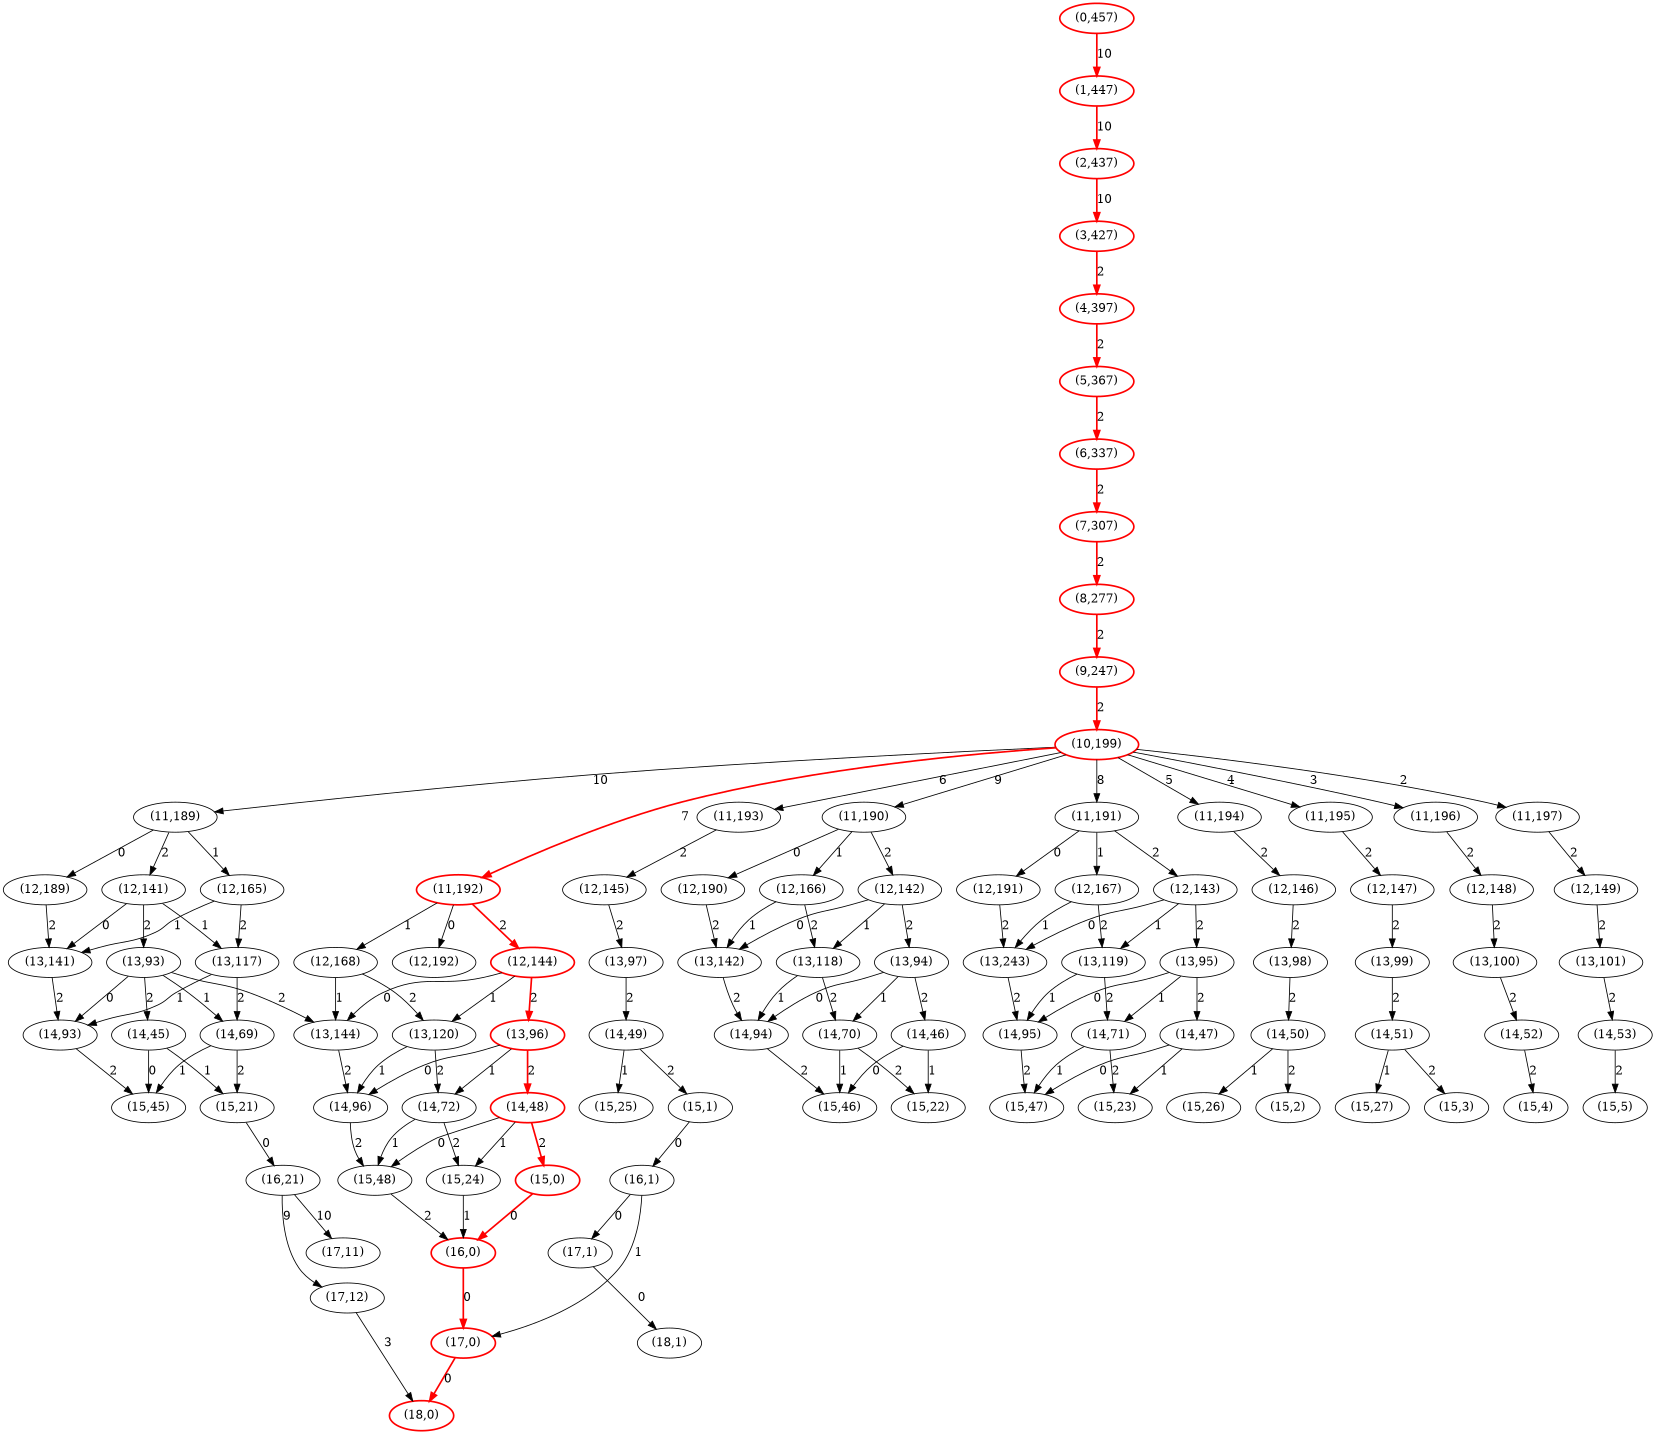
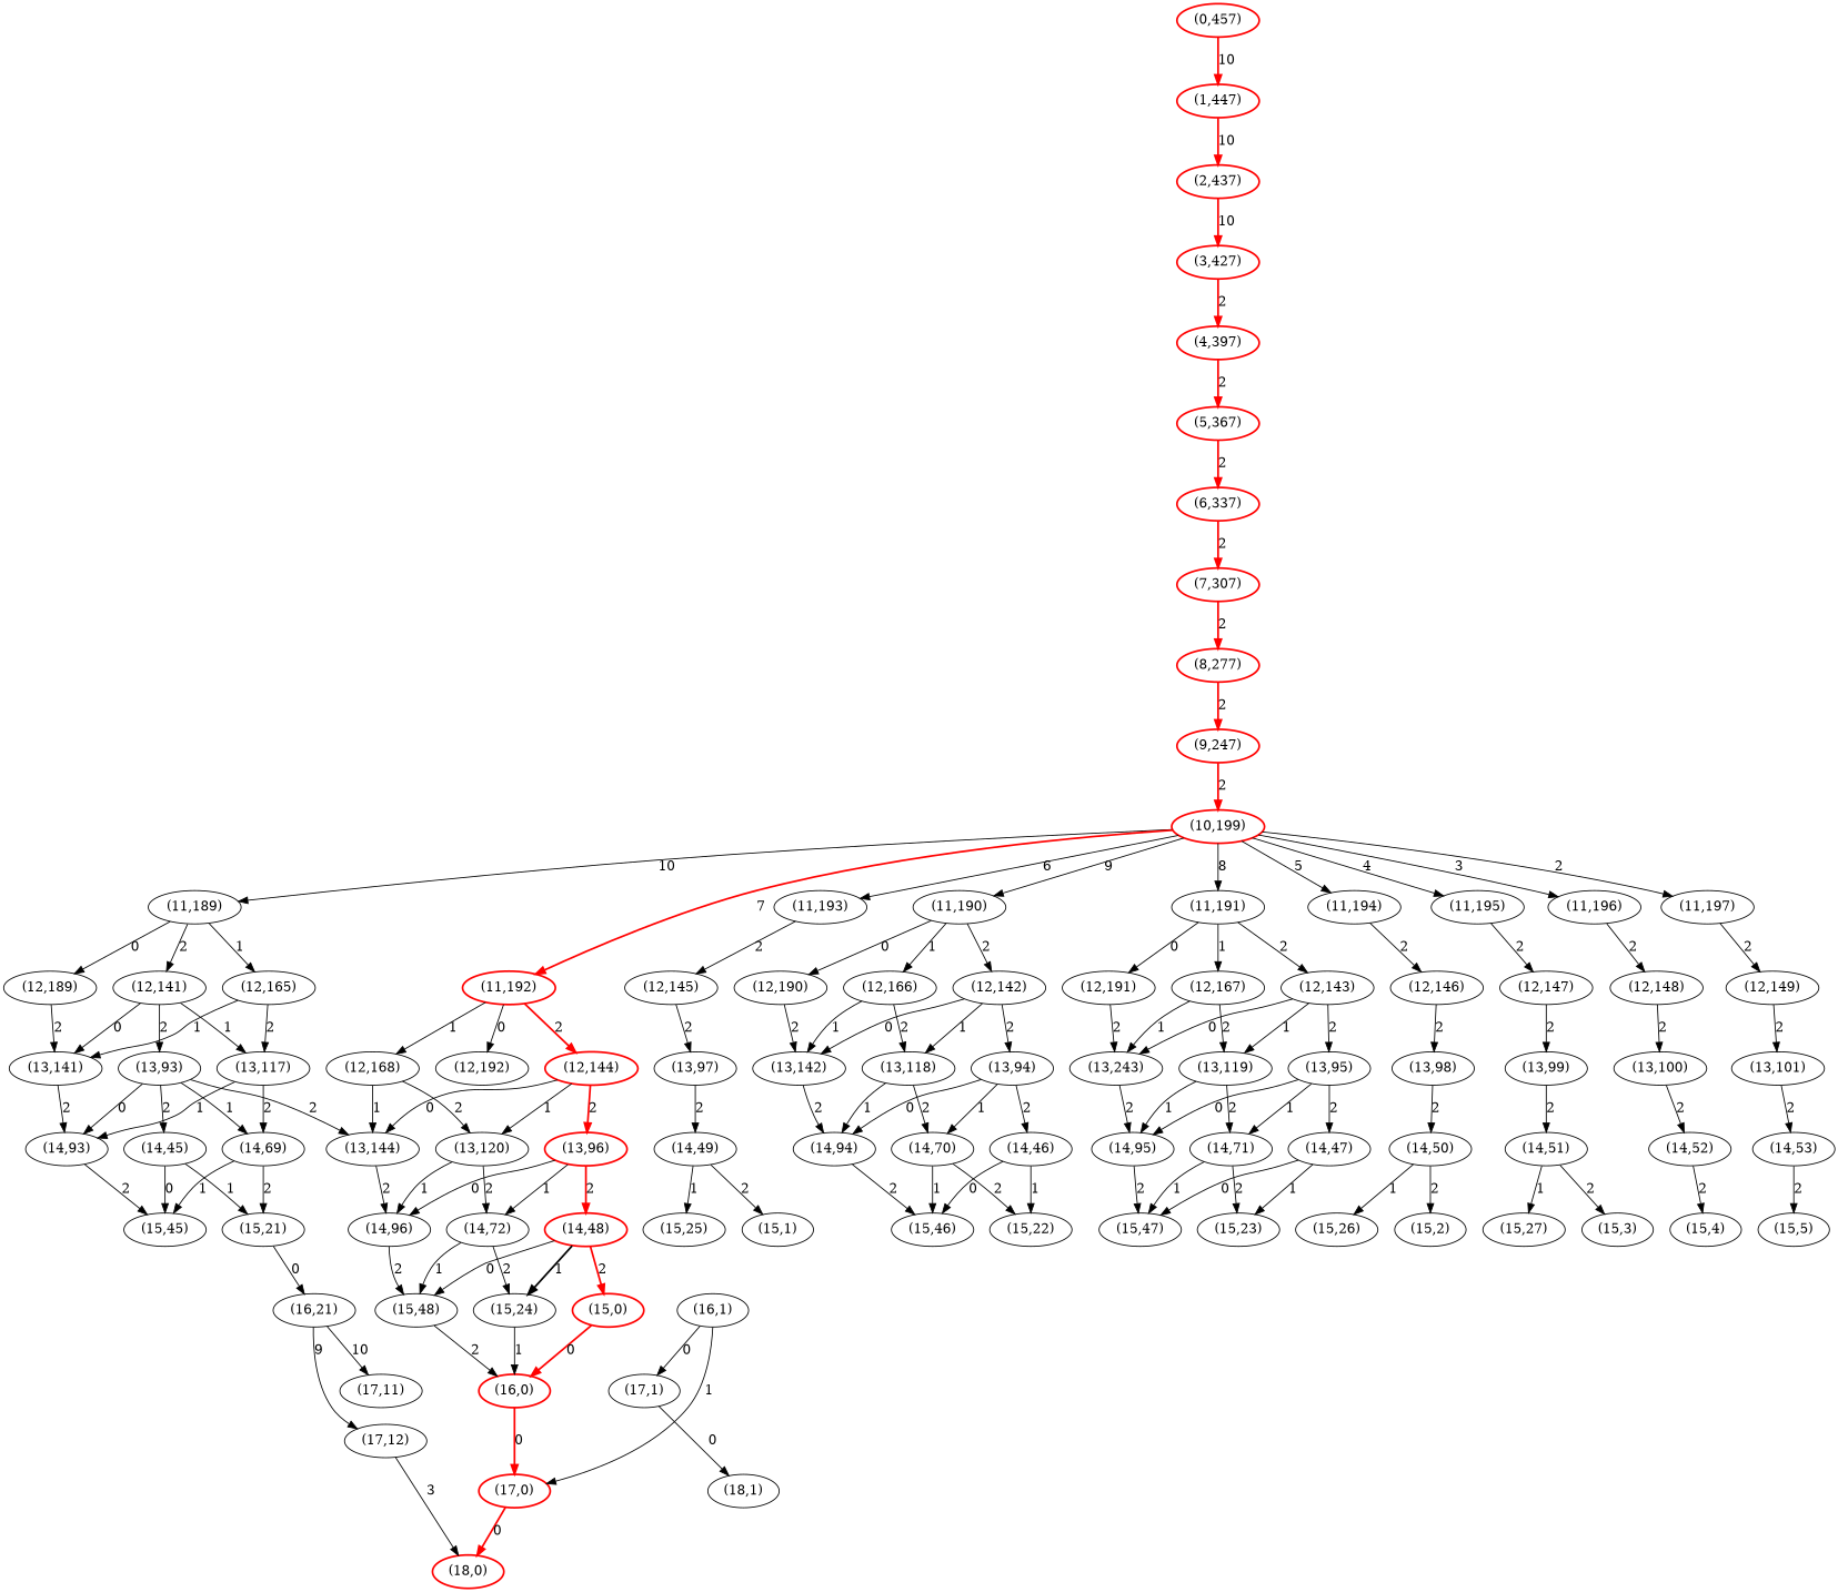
  strict digraph {
    node [style=solid]
    edge [style=solid]
    n1 [label="(16,21)"]
    n2 [label="(17,11)"]
    n3 [label="(17,12)"]
    n4 [color=red label="(18,0)" style=bold]
    n5 [label="(15,21)"]
    n6 [label="(14,45)"]
    n7 [label="(15,45)"]
    n8 [label="(13,93)"]
    n9 [label="(14,69)"]
    n10 [label="(14,93)"]
    n11 [label="(13,144)"]
    n12 [label="(12,141)"]
    n13 [label="(13,117)"]
    n14 [label="(13,141)"]
    n15 [label="(11,189)"]
    n16 [label="(12,165)"]
    n17 [label="(12,189)"]
    n18 [color=red label="(10,199)" style=bold]
    n19 [label="(11,190)"]
    n20 [label="(11,191)"]
    n21 [color=red label="(11,192)" style=bold]
    n22 [label="(11,193)"]
    n23 [label="(11,194)"]
    n24 [label="(11,195)"]
    n25 [label="(11,196)"]
    n26 [label="(11,197)"]
    n27 [label="(12,142)"]
    n28 [label="(12,166)"]
    n29 [label="(12,190)"]
    n30 [label="(12,143)"]
    n31 [label="(12,167)"]
    n32 [label="(12,191)"]
    n33 [color=red label="(12,144)" style=bold]
    n34 [label="(12,168)"]
    n35 [label="(12,192)"]
    n36 [label="(12,145)"]
    n37 [label="(12,146)"]
    n38 [label="(12,147)"]
    n39 [label="(12,148)"]
    n40 [label="(12,149)"]
    n41 [label="(14,46)"]
    n42 [label="(15,22)"]
    n43 [label="(15,46)"]
    n44 [label="(13,94)"]
    n45 [label="(14,70)"]
    n46 [label="(14,94)"]
    n47 [label="(13,118)"]
    n48 [label="(13,142)"]
    n49 [label="(14,47)"]
    n50 [label="(15,23)"]
    n51 [label="(15,47)"]
    n52 [label="(13,95)"]
    n53 [label="(14,71)"]
    n54 [label="(14,95)"]
    n55 [label="(13,119)"]
    n56 [label="(13,243)"]
    n57 [color=red label="(17,0)" style=bold]
    n58 [color=red label="(16,0)" style=bold]
    n59 [color=red label="(15,0)" style=bold]
    n60 [color=red label="(14,48)" style=bold]
    n61 [label="(15,24)"]
    n62 [label="(15,48)"]
    n63 [color=red label="(13,96)" style=bold]
    n64 [label="(14,72)"]
    n65 [label="(14,96)"]
    n66 [label="(13,120)"]
    n67 [label="(16,1)"]
    n68 [label="(17,1)"]
    n69 [label="(18,1)"]
    n70 [label="(15,1)"]
    n71 [label="(14,49)"]
    n72 [label="(15,25)"]
    n73 [label="(13,97)"]
    n74 [label="(14,50)"]
    n75 [label="(15,2)"]
    n76 [label="(15,26)"]
    n77 [label="(13,98)"]
    n78 [label="(14,51)"]
    n79 [label="(15,3)"]
    n80 [label="(15,27)"]
    n81 [label="(13,99)"]
    n82 [label="(14,52)"]
    n83 [label="(15,4)"]
    n84 [label="(13,100)"]
    n85 [label="(14,53)"]
    n86 [label="(15,5)"]
    n87 [label="(13,101)"]
    n88 [color=red label="(9,247)" style=bold]
    n89 [color=red label="(8,277)" style=bold]
    n90 [color=red label="(7,307)" style=bold]
    n91 [color=red label="(6,337)" style=bold]
    n92 [color=red label="(5,367)" style=bold]
    n93 [color=red label="(4,397)" style=bold]
    n94 [color=red label="(3,427)" style=bold]
    n95 [color=red label="(2,437)" style=bold]
    n96 [color=red label="(1,447)" style=bold]
    n97 [color=red label="(0,457)" style=bold]
    n1 -> n2 [label=10]
    n1 -> n3 [label=9]
    n3 -> n4 [label=3]
    n5 -> n1 [label=0]
    n6 -> n5 [label=1]
    n6 -> n7 [label=0]
    n8 -> n6 [label=2]
    n8 -> n9 [label=1]
    n8 -> n10 [label=0]
    n8 -> n11 [label=2]
    n9 -> n5 [label=2]
    n9 -> n7 [label=1]
    n10 -> n7 [label=2]
    n11 -> n65 [label=2]
    n12 -> n8 [label=2]
    n12 -> n13 [label=1]
    n12 -> n14 [label=0]
    n13 -> n9 [label=2]
    n13 -> n10 [label=1]
    n14 -> n10 [label=2]
    n15 -> n12 [label=2]
    n15 -> n16 [label=1]
    n15 -> n17 [label=0]
    n16 -> n13 [label=2]
    n16 -> n14 [label=1]
    n17 -> n14 [label=2]
    n18 -> n15 [label=10]
    n18 -> n19 [label=9]
    n18 -> n20 [label=8]
    n18 -> n21 [color=red label=7 style=bold]
    n18 -> n22 [label=6]
    n18 -> n23 [label=5]
    n18 -> n24 [label=4]
    n18 -> n25 [label=3]
    n18 -> n26 [label=2]
    n19 -> n27 [label=2]
    n19 -> n28 [label=1]
    n19 -> n29 [label=0]
    n20 -> n30 [label=2]
    n20 -> n31 [label=1]
    n20 -> n32 [label=0]
    n21 -> n33 [color=red label=2 style=bold]
    n21 -> n34 [label=1]
    n21 -> n35 [label=0]
    n22 -> n36 [label=2]
    n23 -> n37 [label=2]
    n24 -> n38 [label=2]
    n25 -> n39 [label=2]
    n26 -> n40 [label=2]
    n27 -> n44 [label=2]
    n27 -> n47 [label=1]
    n27 -> n48 [label=0]
    n28 -> n47 [label=2]
    n28 -> n48 [label=1]
    n29 -> n48 [label=2]
    n30 -> n52 [label=2]
    n30 -> n55 [label=1]
    n30 -> n56 [label=0]
    n31 -> n55 [label=2]
    n31 -> n56 [label=1]
    n32 -> n56 [label=2]
    n33 -> n11 [label=0]
    n33 -> n63 [color=red label=2 style=bold]
    n33 -> n66 [label=1]
    n34 -> n11 [label=1]
    n34 -> n66 [label=2]
    n36 -> n73 [label=2]
    n37 -> n77 [label=2]
    n38 -> n81 [label=2]
    n39 -> n84 [label=2]
    n40 -> n87 [label=2]
    n41 -> n42 [label=1]
    n41 -> n43 [label=0]
    n44 -> n41 [label=2]
    n44 -> n45 [label=1]
    n44 -> n46 [label=0]
    n45 -> n42 [label=2]
    n45 -> n43 [label=1]
    n46 -> n43 [label=2]
    n47 -> n45 [label=2]
    n47 -> n46 [label=1]
    n48 -> n46 [label=2]
    n49 -> n50 [label=1]
    n49 -> n51 [label=0]
    n52 -> n49 [label=2]
    n52 -> n53 [label=1]
    n52 -> n54 [label=0]
    n53 -> n50 [label=2]
    n53 -> n51 [label=1]
    n54 -> n51 [label=2]
    n55 -> n53 [label=2]
    n55 -> n54 [label=1]
    n56 -> n54 [label=2]
    n57 -> n4 [color=red label=0 style=bold]
    n58 -> n57 [color=red label=0 style=bold]
    n59 -> n58 [color=red label=0 style=bold]
    n60 -> n59 [color=red label=2 style=bold]
-   n60 -> n61 [label=1]
+   n60 -> n61 [label=1 style=bold]
    n60 -> n62 [label=0]
    n61 -> n58 [label=1]
    n62 -> n58 [label=2]
    n63 -> n60 [color=red label=2 style=bold]
    n63 -> n64 [label=1]
    n63 -> n65 [label=0]
    n64 -> n61 [label=2]
    n64 -> n62 [label=1]
    n65 -> n62 [label=2]
    n66 -> n64 [label=2]
    n66 -> n65 [label=1]
    n67 -> n57 [label=1]
    n67 -> n68 [label=0]
    n68 -> n69 [label=0]
-   n70 -> n67 [label=0]
    n71 -> n70 [label=2]
    n71 -> n72 [label=1]
    n73 -> n71 [label=2]
    n74 -> n75 [label=2]
    n74 -> n76 [label=1]
    n77 -> n74 [label=2]
    n78 -> n79 [label=2]
    n78 -> n80 [label=1]
    n81 -> n78 [label=2]
    n82 -> n83 [label=2]
    n84 -> n82 [label=2]
    n85 -> n86 [label=2]
    n87 -> n85 [label=2]
    n88 -> n18 [color=red label=2 style=bold]
    n89 -> n88 [color=red label=2 style=bold]
    n90 -> n89 [color=red label=2 style=bold]
    n91 -> n90 [color=red label=2 style=bold]
    n92 -> n91 [color=red label=2 style=bold]
    n93 -> n92 [color=red label=2 style=bold]
    n94 -> n93 [color=red label=2 style=bold]
    n95 -> n94 [color=red label=10 style=bold]
    n96 -> n95 [color=red label=10 style=bold]
    n97 -> n96 [color=red label=10 style=bold]
  }
